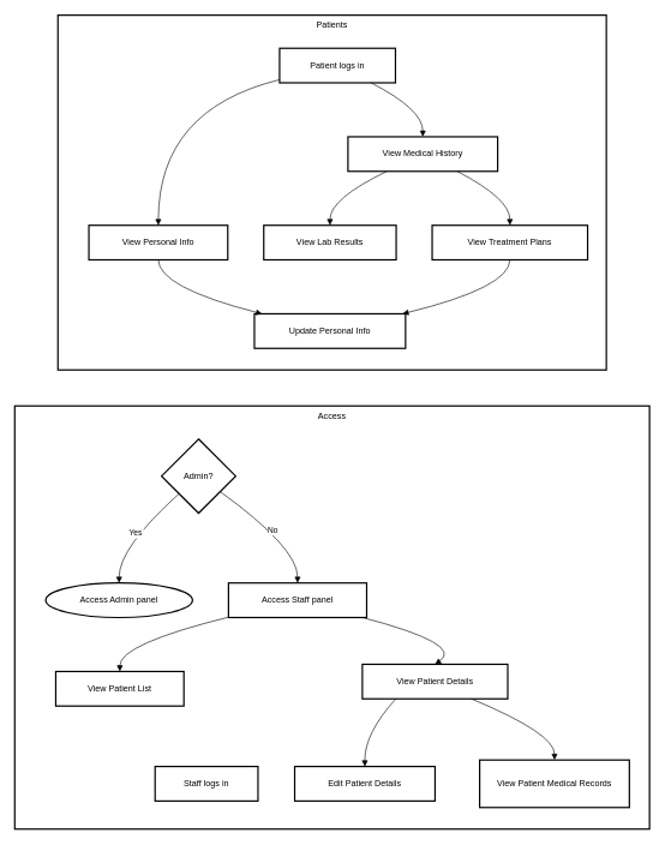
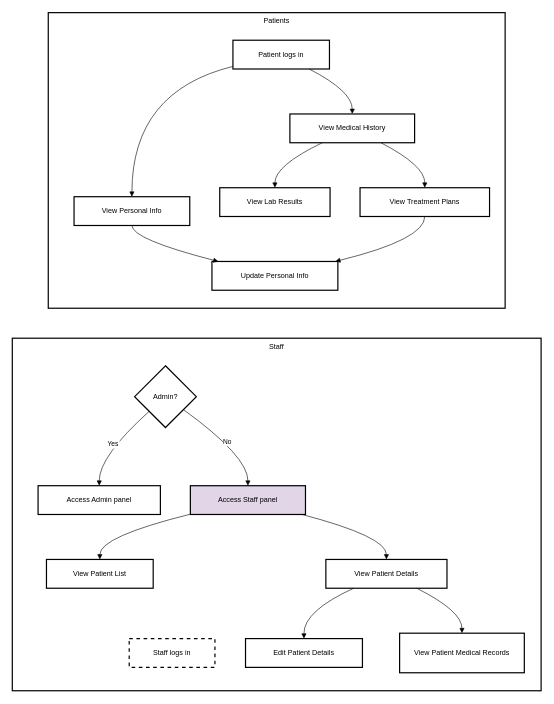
  <mxCell id="0" />
  <mxCell id="1" parent="0" />
  <mxCell id="2" value="Patients" style="whiteSpace=wrap;strokeWidth=2;verticalAlign=top;" vertex="1" parent="1"><mxGeometry x="80" y="20" width="762" height="493" as="geometry" /></mxCell>
  <mxCell id="3" value="Patient logs in" style="whiteSpace=wrap;strokeWidth=2;" vertex="1" parent="2"><mxGeometry x="308" y="46" width="161" height="48" as="geometry" /></mxCell>
- <mxCell id="4" value="View Personal Info" style="whiteSpace=wrap;strokeWidth=2;" vertex="1" parent="2"><mxGeometry x="43" y="292" width="193" height="48" as="geometry" /></mxCell>
+ <mxCell id="4" value="View Personal Info" style="whiteSpace=wrap;strokeWidth=2;" vertex="1" parent="2"><mxGeometry x="43" y="307" width="193" height="48" as="geometry" /></mxCell>
  <mxCell id="5" value="View Medical History" style="whiteSpace=wrap;strokeWidth=2;" vertex="1" parent="2"><mxGeometry x="403" y="169" width="208" height="48" as="geometry" /></mxCell>
  <mxCell id="6" value="View Lab Results" style="whiteSpace=wrap;strokeWidth=2;" vertex="1" parent="2"><mxGeometry x="286" y="292" width="184" height="48" as="geometry" /></mxCell>
  <mxCell id="7" value="View Treatment Plans" style="whiteSpace=wrap;strokeWidth=2;" vertex="1" parent="2"><mxGeometry x="520" y="292" width="216" height="48" as="geometry" /></mxCell>
  <mxCell id="8" value="Update Personal Info" style="whiteSpace=wrap;strokeWidth=2;" vertex="1" parent="2"><mxGeometry x="273" y="415" width="210" height="48" as="geometry" /></mxCell>
  <mxCell id="9" value="" style="curved=1;startArrow=none;endArrow=block;exitX=0;exitY=0.91;entryX=0.5;entryY=0;" edge="1" parent="2" source="3" target="4"><mxGeometry relative="1" as="geometry"><Array as="points"><mxPoint x="140" y="131" /></Array></mxGeometry></mxCell>
  <mxCell id="10" value="" style="curved=1;startArrow=none;endArrow=block;exitX=0.79;exitY=1;entryX=0.5;entryY=0;" edge="1" parent="2" source="3" target="5"><mxGeometry relative="1" as="geometry"><Array as="points"><mxPoint x="507" y="131" /></Array></mxGeometry></mxCell>
  <mxCell id="11" value="" style="curved=1;startArrow=none;endArrow=block;exitX=0.26;exitY=1;entryX=0.5;entryY=0;" edge="1" parent="2" source="5" target="6"><mxGeometry relative="1" as="geometry"><Array as="points"><mxPoint x="378" y="255" /></Array></mxGeometry></mxCell>
  <mxCell id="12" value="" style="curved=1;startArrow=none;endArrow=block;exitX=0.73;exitY=1;entryX=0.5;entryY=0;" edge="1" parent="2" source="5" target="7"><mxGeometry relative="1" as="geometry"><Array as="points"><mxPoint x="628" y="255" /></Array></mxGeometry></mxCell>
  <mxCell id="13" value="" style="curved=1;startArrow=none;endArrow=block;exitX=0.5;exitY=1.01;entryX=0.06;entryY=0.01;" edge="1" parent="2" source="4" target="8"><mxGeometry relative="1" as="geometry"><Array as="points"><mxPoint x="140" y="378" /></Array></mxGeometry></mxCell>
  <mxCell id="14" value="" style="curved=1;startArrow=none;endArrow=block;exitX=0.5;exitY=1.01;entryX=0.97;entryY=0.01;" edge="1" parent="2" source="7" target="8"><mxGeometry relative="1" as="geometry"><Array as="points"><mxPoint x="628" y="378" /></Array></mxGeometry></mxCell>
- <mxCell id="15" value="Access" style="whiteSpace=wrap;strokeWidth=2;verticalAlign=top;" vertex="1" parent="1"><mxGeometry x="20" y="563" width="882" height="588" as="geometry" /></mxCell>
- <mxCell id="16" value="Staff logs in" style="whiteSpace=wrap;strokeWidth=2;" vertex="1" parent="15"><mxGeometry x="195" y="501" width="143" height="48" as="geometry" /></mxCell>
+ <mxCell id="15" value="Staff" style="whiteSpace=wrap;strokeWidth=2;verticalAlign=top;" vertex="1" parent="1"><mxGeometry x="20" y="563" width="882" height="588" as="geometry" /></mxCell>
+ <mxCell id="16" value="Staff logs in" style="whiteSpace=wrap;strokeWidth=2;dashed=1;" vertex="1" parent="15"><mxGeometry x="195" y="501" width="143" height="48" as="geometry" /></mxCell>
  <mxCell id="17" value="Admin?" style="rhombus;strokeWidth=2;whiteSpace=wrap;" vertex="1" parent="15"><mxGeometry x="204" y="46" width="103" height="103" as="geometry" /></mxCell>
- <mxCell id="18" value="Access Admin panel" style="ellipse;whiteSpace=wrap;strokeWidth=2;" vertex="1" parent="15"><mxGeometry x="43" y="246" width="204" height="48" as="geometry" /></mxCell>
- <mxCell id="19" value="Access Staff panel" style="whiteSpace=wrap;strokeWidth=2;" vertex="1" parent="15"><mxGeometry x="297" y="246" width="192" height="48" as="geometry" /></mxCell>
+ <mxCell id="18" value="Access Admin panel" style="whiteSpace=wrap;strokeWidth=2;" vertex="1" parent="15"><mxGeometry x="43" y="246" width="204" height="48" as="geometry" /></mxCell>
+ <mxCell id="19" value="Access Staff panel" style="whiteSpace=wrap;strokeWidth=2;fillColor=#e1d5e7;" vertex="1" parent="15"><mxGeometry x="297" y="246" width="192" height="48" as="geometry" /></mxCell>
  <mxCell id="20" value="View Patient List" style="whiteSpace=wrap;strokeWidth=2;" vertex="1" parent="15"><mxGeometry x="57" y="369" width="178" height="48" as="geometry" /></mxCell>
- <mxCell id="21" value="View Patient Details" style="whiteSpace=wrap;strokeWidth=2;" vertex="1" parent="15"><mxGeometry x="483" y="359" width="202" height="48" as="geometry" /></mxCell>
+ <mxCell id="21" value="View Patient Details" style="whiteSpace=wrap;strokeWidth=2;" vertex="1" parent="15"><mxGeometry x="523" y="369" width="202" height="48" as="geometry" /></mxCell>
  <mxCell id="22" value="Edit Patient Details" style="whiteSpace=wrap;strokeWidth=2;" vertex="1" parent="15"><mxGeometry x="389" y="501" width="195" height="48" as="geometry" /></mxCell>
  <mxCell id="23" value="View Patient Medical Records" style="whiteSpace=wrap;strokeWidth=2;" vertex="1" parent="15"><mxGeometry x="646" y="492" width="208" height="66" as="geometry" /></mxCell>
  <mxCell id="24" value="Yes" style="curved=1;startArrow=none;endArrow=block;exitX=0;exitY=0.95;entryX=0.5;entryY=-0.01;" edge="1" parent="15" source="17" target="18"><mxGeometry relative="1" as="geometry"><Array as="points"><mxPoint x="145" y="197" /></Array></mxGeometry></mxCell>
  <mxCell id="25" value="No" style="curved=1;startArrow=none;endArrow=block;exitX=1;exitY=0.86;entryX=0.5;entryY=-0.01;" edge="1" parent="15" source="17" target="19"><mxGeometry relative="1" as="geometry"><Array as="points"><mxPoint x="393" y="197" /></Array></mxGeometry></mxCell>
  <mxCell id="26" value="" style="curved=1;startArrow=none;endArrow=block;exitX=0;exitY=0.99;entryX=0.5;entryY=0;" edge="1" parent="15" source="19" target="20"><mxGeometry relative="1" as="geometry"><Array as="points"><mxPoint x="146" y="331" /></Array></mxGeometry></mxCell>
  <mxCell id="27" value="" style="curved=1;startArrow=none;endArrow=block;exitX=0.97;exitY=1;entryX=0.5;entryY=0;" edge="1" parent="15" source="19" target="21"><mxGeometry relative="1" as="geometry"><Array as="points"><mxPoint x="624" y="331" /></Array></mxGeometry></mxCell>
  <mxCell id="28" value="" style="curved=1;startArrow=none;endArrow=block;exitX=0.23;exitY=1;entryX=0.5;entryY=0;" edge="1" parent="15" source="21" target="22"><mxGeometry relative="1" as="geometry"><Array as="points"><mxPoint x="486" y="455" /></Array></mxGeometry></mxCell>
  <mxCell id="29" value="" style="curved=1;startArrow=none;endArrow=block;exitX=0.75;exitY=1;entryX=0.5;entryY=0;" edge="1" parent="15" source="21" target="23"><mxGeometry relative="1" as="geometry"><Array as="points"><mxPoint x="750" y="455" /></Array></mxGeometry></mxCell>
